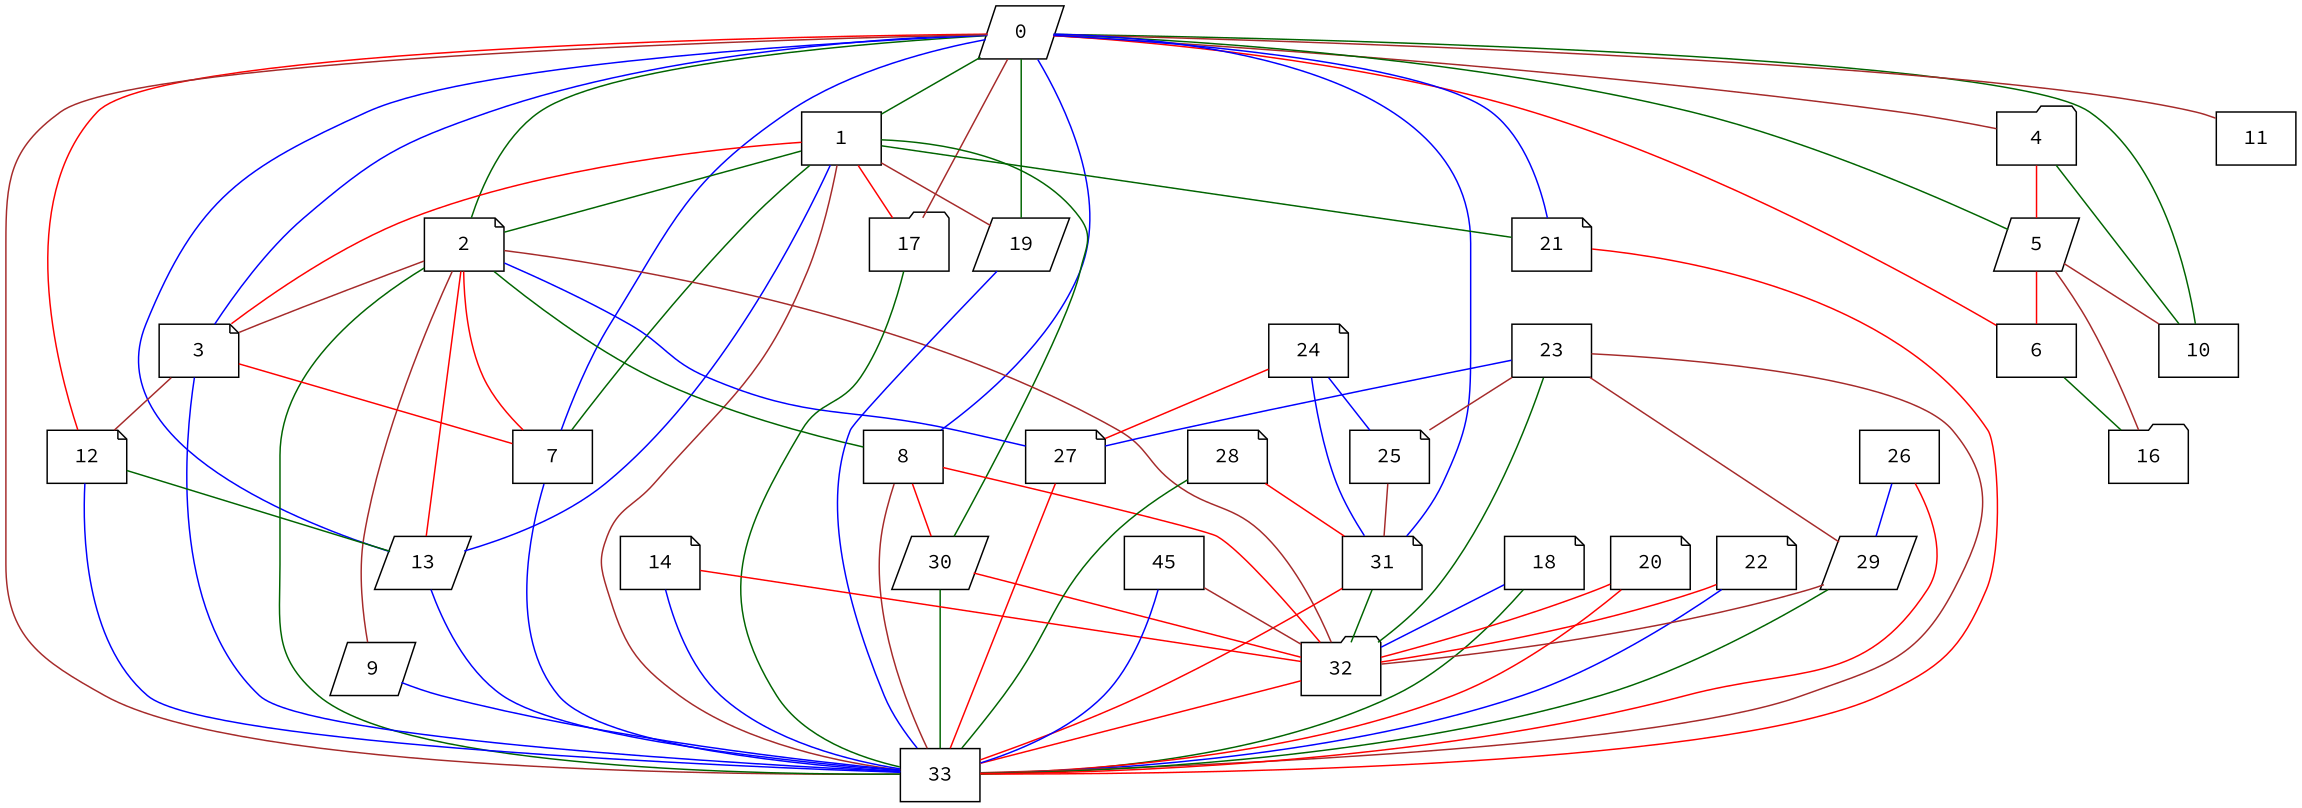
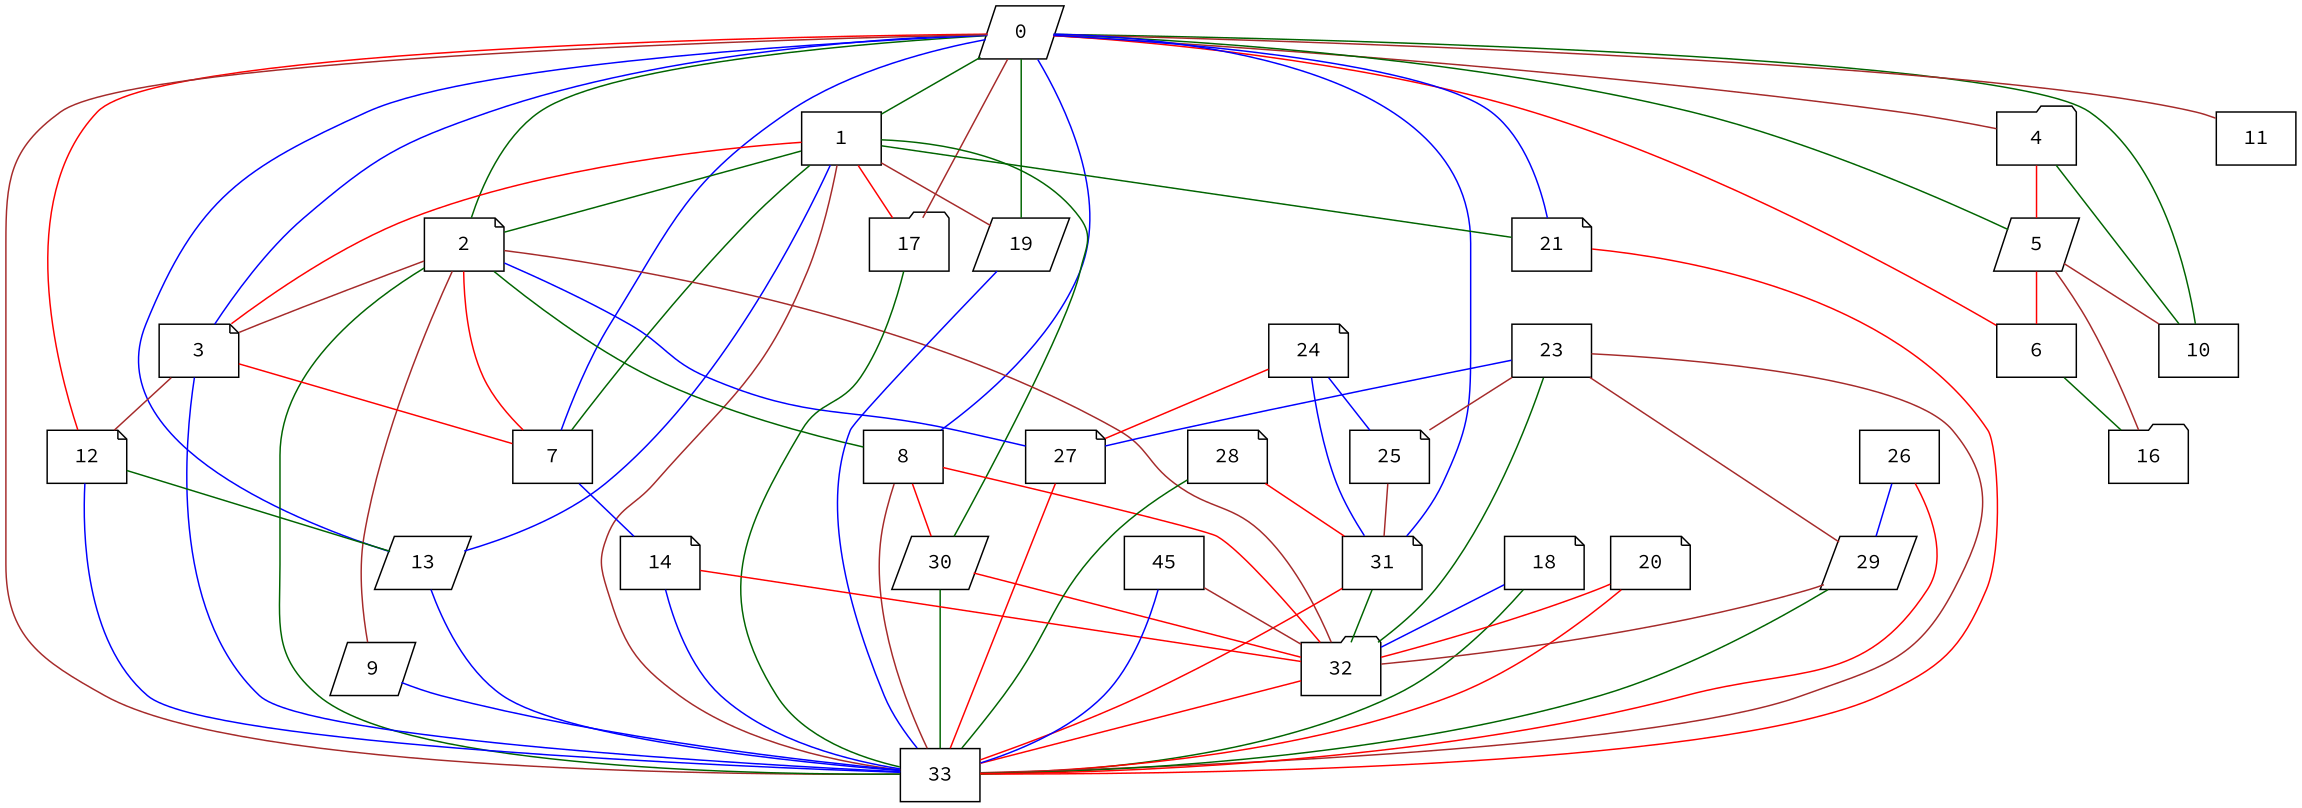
  graph {
    fontname="Source Code Pro"
    node [fontname="Source Code Pro" shape=note]
    edge [color=red fontname="Source Code Pro"]
    0 [shape=parallelogram]
    1 [shape=box]
    2
    3
    4 [shape=folder]
    5 [shape=parallelogram]
    6 [shape=box]
    7 [shape=box]
    8 [shape=box]
    10 [shape=box]
    11 [shape=box]
    12
    13 [shape=parallelogram]
    17 [shape=folder]
    19 [shape=parallelogram]
    21
    31
    33 [shape=box]
    30 [shape=parallelogram]
    9 [shape=parallelogram]
    27
    32 [shape=folder]
    16 [shape=folder]
    28
    14
    n26 [label=45 shape=box]
    18
    20
-   22
    23 [shape=box]
    25
    29 [shape=parallelogram]
    24
    26 [shape=box]
    0 -- 1 [color=darkgreen]
    0 -- 2 [color=darkgreen]
    0 -- 3 [color=blue]
    0 -- 4 [color=brown]
    0 -- 5 [color=darkgreen]
    0 -- 6
    0 -- 7 [color=blue]
    0 -- 8 [color=blue]
    0 -- 10 [color=darkgreen]
    0 -- 11 [color=brown]
    0 -- 12
    0 -- 13 [color=blue]
    0 -- 17 [color=brown]
    0 -- 19 [color=darkgreen]
    0 -- 21 [color=blue]
    0 -- 31 [color=blue]
    0 -- 33 [color=brown]
    1 -- 2 [color=darkgreen]
    1 -- 3
    1 -- 7 [color=darkgreen]
    1 -- 13 [color=blue]
    1 -- 17
    1 -- 19 [color=brown]
    1 -- 21 [color=darkgreen]
    1 -- 33 [color=brown]
    1 -- 30 [color=darkgreen]
    2 -- 3 [color=brown]
    2 -- 7
    2 -- 8 [color=darkgreen]
-   2 -- 13
    2 -- 33 [color=darkgreen]
    2 -- 9 [color=brown]
    2 -- 27 [color=blue]
    2 -- 32 [color=brown]
    3 -- 7
    3 -- 12 [color=brown]
    3 -- 33 [color=blue]
    4 -- 5
    4 -- 10 [color=darkgreen]
    5 -- 6
    5 -- 10 [color=brown]
    5 -- 16 [color=brown]
    6 -- 16 [color=darkgreen]
-   7 -- 33 [color=blue]
+   7 -- 14 [color=blue]
    8 -- 33 [color=brown]
    8 -- 30
    8 -- 32
    12 -- 13 [color=darkgreen]
    12 -- 33 [color=blue]
    13 -- 33 [color=blue]
    17 -- 33 [color=darkgreen]
    19 -- 33 [color=blue]
    21 -- 33
    31 -- 33
    31 -- 32 [color=darkgreen]
    30 -- 33 [color=darkgreen]
    30 -- 32
    9 -- 33 [color=blue]
    27 -- 33
    32 -- 33
    28 -- 31
    28 -- 33 [color=darkgreen]
    14 -- 33 [color=blue]
    14 -- 32
    n26 -- 33 [color=blue]
    n26 -- 32 [color=brown]
    18 -- 33 [color=darkgreen]
    18 -- 32 [color=blue]
    20 -- 33
    20 -- 32
-   22 -- 33 [color=blue]
-   22 -- 32
    23 -- 33 [color=brown]
    23 -- 27 [color=blue]
    23 -- 32 [color=darkgreen]
    23 -- 25 [color=brown]
    23 -- 29 [color=brown]
    25 -- 31 [color=brown]
    29 -- 33 [color=darkgreen]
    29 -- 32 [color=brown]
    24 -- 31 [color=blue]
    24 -- 27
    24 -- 25 [color=blue]
    26 -- 33
    26 -- 29 [color=blue]
  }
